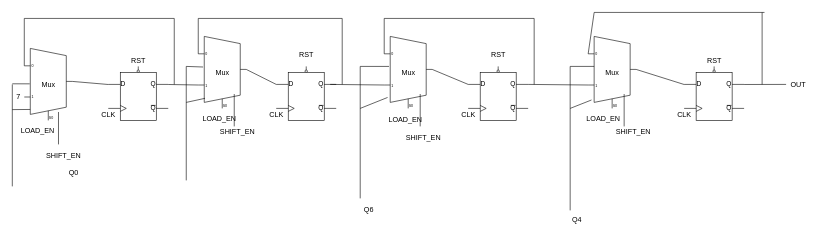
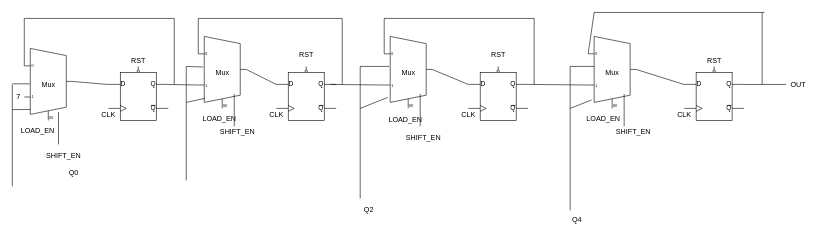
  <mxCell id="0" />
  <mxCell id="1" parent="0" />
  <mxCell id="2" value="" style="verticalLabelPosition=bottom;shadow=0;dashed=0;align=center;html=1;verticalAlign=top;shape=mxgraph.electrical.logic_gates.d_type_flip-flop_with_clear;" vertex="1" parent="1"><mxGeometry x="180" y="110" width="100" height="90" as="geometry" /></mxCell>
  <mxCell id="3" value="Mux" style="shadow=0;dashed=0;align=center;html=1;strokeWidth=1;shape=mxgraph.electrical.abstract.mux2;" vertex="1" parent="1"><mxGeometry x="40" y="80" width="80" height="120" as="geometry" /></mxCell>
  <mxCell id="4" value="Mux" style="shadow=0;dashed=0;align=center;html=1;strokeWidth=1;shape=mxgraph.electrical.abstract.mux2;" vertex="1" parent="1"><mxGeometry x="330" y="60" width="80" height="120" as="geometry" /></mxCell>
  <mxCell id="5" value="Mux" style="shadow=0;dashed=0;align=center;html=1;strokeWidth=1;shape=mxgraph.electrical.abstract.mux2;" vertex="1" parent="1"><mxGeometry x="640" y="60" width="80" height="120" as="geometry" /></mxCell>
  <mxCell id="6" value="Mux" style="shadow=0;dashed=0;align=center;html=1;strokeWidth=1;shape=mxgraph.electrical.abstract.mux2;" vertex="1" parent="1"><mxGeometry x="980" y="60" width="80" height="120" as="geometry" /></mxCell>
  <mxCell id="7" value="" style="endArrow=none;html=1;exitX=1;exitY=0.5;exitDx=0;exitDy=-5;exitPerimeter=0;entryX=0;entryY=0.335;entryDx=0;entryDy=0;entryPerimeter=0;" edge="1" parent="1" source="3" target="2"><mxGeometry width="50" height="50" relative="1" as="geometry"><mxPoint x="120" y="130" as="sourcePoint" /><mxPoint x="170" y="80" as="targetPoint" /></mxGeometry></mxCell>
  <mxCell id="8" value="" style="endArrow=none;html=1;exitX=1;exitY=0.335;exitDx=0;exitDy=0;exitPerimeter=0;entryX=0;entryY=0.65;entryDx=0;entryDy=3;entryPerimeter=0;" edge="1" parent="1" source="2" target="4"><mxGeometry width="50" height="50" relative="1" as="geometry"><mxPoint x="320" y="150" as="sourcePoint" /><mxPoint x="370" y="100" as="targetPoint" /></mxGeometry></mxCell>
  <mxCell id="9" value="" style="endArrow=none;html=1;exitX=1;exitY=0.5;exitDx=0;exitDy=-5;exitPerimeter=0;entryX=0;entryY=0.3;entryDx=0;entryDy=0;entryPerimeter=0;" edge="1" parent="1" source="4"><mxGeometry width="50" height="50" relative="1" as="geometry"><mxPoint x="470" y="140" as="sourcePoint" /><mxPoint x="460" y="140" as="targetPoint" /></mxGeometry></mxCell>
  <mxCell id="10" value="" style="endArrow=none;html=1;exitX=0;exitY=0.217;exitDx=0;exitDy=3;exitPerimeter=0;" edge="1" parent="1" source="3"><mxGeometry width="50" height="50" relative="1" as="geometry"><mxPoint x="40" y="60" as="sourcePoint" /><mxPoint x="40" y="30" as="targetPoint" /></mxGeometry></mxCell>
  <mxCell id="11" value="" style="endArrow=none;html=1;" edge="1" parent="1"><mxGeometry width="50" height="50" relative="1" as="geometry"><mxPoint x="40" y="30" as="sourcePoint" /><mxPoint x="290" y="30" as="targetPoint" /></mxGeometry></mxCell>
  <mxCell id="12" value="" style="endArrow=none;html=1;" edge="1" parent="1"><mxGeometry width="50" height="50" relative="1" as="geometry"><mxPoint x="290" y="30" as="sourcePoint" /><mxPoint x="290" y="140" as="targetPoint" /></mxGeometry></mxCell>
  <mxCell id="13" value="" style="endArrow=none;html=1;" edge="1" parent="1"><mxGeometry width="50" height="50" relative="1" as="geometry"><mxPoint x="330" y="30" as="sourcePoint" /><mxPoint x="570" y="30" as="targetPoint" /></mxGeometry></mxCell>
  <mxCell id="14" value="" style="endArrow=none;html=1;exitX=0;exitY=0.217;exitDx=0;exitDy=3;exitPerimeter=0;" edge="1" parent="1" source="4"><mxGeometry width="50" height="50" relative="1" as="geometry"><mxPoint x="340" y="140" as="sourcePoint" /><mxPoint x="330" y="30" as="targetPoint" /></mxGeometry></mxCell>
  <mxCell id="15" value="" style="endArrow=none;html=1;exitX=0.9;exitY=0.3;exitDx=0;exitDy=0;exitPerimeter=0;entryX=0;entryY=0.65;entryDx=0;entryDy=3;entryPerimeter=0;" edge="1" parent="1" target="5"><mxGeometry width="50" height="50" relative="1" as="geometry"><mxPoint x="550" y="140" as="sourcePoint" /><mxPoint x="680" y="150" as="targetPoint" /></mxGeometry></mxCell>
  <mxCell id="16" value="" style="endArrow=none;html=1;" edge="1" parent="1"><mxGeometry width="50" height="50" relative="1" as="geometry"><mxPoint x="570" y="140" as="sourcePoint" /><mxPoint x="570" y="30" as="targetPoint" /></mxGeometry></mxCell>
  <mxCell id="17" value="" style="endArrow=none;html=1;exitX=0;exitY=0.217;exitDx=0;exitDy=3;exitPerimeter=0;" edge="1" parent="1" source="5"><mxGeometry width="50" height="50" relative="1" as="geometry"><mxPoint x="740" y="90" as="sourcePoint" /><mxPoint x="640" y="30" as="targetPoint" /></mxGeometry></mxCell>
  <mxCell id="18" value="" style="endArrow=none;html=1;" edge="1" parent="1"><mxGeometry width="50" height="50" relative="1" as="geometry"><mxPoint x="640" y="30" as="sourcePoint" /><mxPoint x="890" y="30" as="targetPoint" /></mxGeometry></mxCell>
  <mxCell id="19" value="" style="endArrow=none;html=1;exitX=1;exitY=0.5;exitDx=0;exitDy=-5;exitPerimeter=0;entryX=0;entryY=0.3;entryDx=0;entryDy=0;entryPerimeter=0;" edge="1" parent="1" source="5"><mxGeometry width="50" height="50" relative="1" as="geometry"><mxPoint x="700" y="260" as="sourcePoint" /><mxPoint x="780" y="140" as="targetPoint" /></mxGeometry></mxCell>
  <mxCell id="20" value="" style="endArrow=none;html=1;entryX=0;entryY=0.65;entryDx=0;entryDy=3;entryPerimeter=0;exitX=1;exitY=0.3;exitDx=0;exitDy=0;exitPerimeter=0;" edge="1" parent="1" target="6"><mxGeometry width="50" height="50" relative="1" as="geometry"><mxPoint x="880" y="140" as="sourcePoint" /><mxPoint x="90" y="230" as="targetPoint" /></mxGeometry></mxCell>
  <mxCell id="21" value="" style="endArrow=none;html=1;" edge="1" parent="1"><mxGeometry width="50" height="50" relative="1" as="geometry"><mxPoint x="890" y="140" as="sourcePoint" /><mxPoint x="890" y="30" as="targetPoint" /></mxGeometry></mxCell>
  <mxCell id="22" value="" style="endArrow=none;html=1;exitX=1;exitY=0.5;exitDx=0;exitDy=-5;exitPerimeter=0;entryX=0;entryY=0.335;entryDx=0;entryDy=0;entryPerimeter=0;" edge="1" parent="1" source="6"><mxGeometry width="50" height="50" relative="1" as="geometry"><mxPoint x="1070" y="110" as="sourcePoint" /><mxPoint x="1140" y="140.15" as="targetPoint" /></mxGeometry></mxCell>
  <mxCell id="23" value="" style="endArrow=none;html=1;" edge="1" parent="1"><mxGeometry width="50" height="50" relative="1" as="geometry"><mxPoint x="990" y="20" as="sourcePoint" /><mxPoint x="1274" y="20" as="targetPoint" /></mxGeometry></mxCell>
  <mxCell id="24" value="" style="endArrow=none;html=1;entryX=0;entryY=0.217;entryDx=0;entryDy=3;entryPerimeter=0;" edge="1" parent="1" target="6"><mxGeometry width="50" height="50" relative="1" as="geometry"><mxPoint x="990" y="20" as="sourcePoint" /><mxPoint x="1130" y="10" as="targetPoint" /></mxGeometry></mxCell>
  <mxCell id="25" value="" style="endArrow=none;html=1;exitX=1;exitY=0.335;exitDx=0;exitDy=0;exitPerimeter=0;" edge="1" parent="1"><mxGeometry width="50" height="50" relative="1" as="geometry"><mxPoint x="1240" y="140.15" as="sourcePoint" /><mxPoint x="1310" y="140" as="targetPoint" /></mxGeometry></mxCell>
  <mxCell id="26" value="" style="endArrow=none;html=1;" edge="1" parent="1"><mxGeometry width="50" height="50" relative="1" as="geometry"><mxPoint x="1270" y="20" as="sourcePoint" /><mxPoint x="1270" y="140" as="targetPoint" /></mxGeometry></mxCell>
  <mxCell id="27" value="" style="endArrow=none;html=1;entryX=0.713;entryY=0.883;entryDx=0;entryDy=0;entryPerimeter=0;" edge="1" parent="1" target="3"><mxGeometry width="50" height="50" relative="1" as="geometry"><mxPoint x="97" y="240" as="sourcePoint" /><mxPoint x="140" y="250" as="targetPoint" /><Array as="points"><mxPoint x="97" y="186" /></Array></mxGeometry></mxCell>
  <mxCell id="28" value="" style="endArrow=none;html=1;exitX=0.113;exitY=0.492;exitDx=0;exitDy=0;exitPerimeter=0;" edge="1" parent="1" source="3"><mxGeometry width="50" height="50" relative="1" as="geometry"><mxPoint x="30" y="320" as="sourcePoint" /><mxPoint x="20" y="139" as="targetPoint" /></mxGeometry></mxCell>
  <mxCell id="29" value="" style="endArrow=none;html=1;entryX=0.1;entryY=0.425;entryDx=0;entryDy=0;entryPerimeter=0;" edge="1" parent="1" target="4"><mxGeometry width="50" height="50" relative="1" as="geometry"><mxPoint x="310" y="110" as="sourcePoint" /><mxPoint x="380" y="190" as="targetPoint" /></mxGeometry></mxCell>
  <mxCell id="30" value="" style="endArrow=none;html=1;entryX=0.1;entryY=0.417;entryDx=0;entryDy=0;entryPerimeter=0;" edge="1" parent="1" target="5"><mxGeometry width="50" height="50" relative="1" as="geometry"><mxPoint x="600" y="110" as="sourcePoint" /><mxPoint x="630" y="110" as="targetPoint" /></mxGeometry></mxCell>
  <mxCell id="31" value="" style="endArrow=none;html=1;" edge="1" parent="1"><mxGeometry width="50" height="50" relative="1" as="geometry"><mxPoint x="950" y="110" as="sourcePoint" /><mxPoint x="990" y="110" as="targetPoint" /></mxGeometry></mxCell>
  <mxCell id="32" value="" style="endArrow=none;html=1;" edge="1" parent="1"><mxGeometry width="50" height="50" relative="1" as="geometry"><mxPoint x="20" y="310" as="sourcePoint" /><mxPoint x="20" y="140" as="targetPoint" /></mxGeometry></mxCell>
  <mxCell id="33" value="" style="endArrow=none;html=1;" edge="1" parent="1"><mxGeometry width="50" height="50" relative="1" as="geometry"><mxPoint x="310" y="300" as="sourcePoint" /><mxPoint x="310" y="110" as="targetPoint" /></mxGeometry></mxCell>
  <mxCell id="34" value="" style="endArrow=none;html=1;" edge="1" parent="1"><mxGeometry width="50" height="50" relative="1" as="geometry"><mxPoint x="600" y="330" as="sourcePoint" /><mxPoint x="600" y="110" as="targetPoint" /></mxGeometry></mxCell>
  <mxCell id="35" value="" style="endArrow=none;html=1;" edge="1" parent="1"><mxGeometry width="50" height="50" relative="1" as="geometry"><mxPoint x="950" y="350" as="sourcePoint" /><mxPoint x="950" y="110" as="targetPoint" /></mxGeometry></mxCell>
  <mxCell id="36" value="" style="endArrow=none;html=1;entryX=0.713;entryY=0.883;entryDx=0;entryDy=0;entryPerimeter=0;" edge="1" parent="1"><mxGeometry width="50" height="50" relative="1" as="geometry"><mxPoint x="390" y="210" as="sourcePoint" /><mxPoint x="390.04" y="155.96" as="targetPoint" /><Array as="points"><mxPoint x="390" y="156" /></Array></mxGeometry></mxCell>
  <mxCell id="37" value="" style="endArrow=none;html=1;entryX=0.713;entryY=0.883;entryDx=0;entryDy=0;entryPerimeter=0;" edge="1" parent="1"><mxGeometry width="50" height="50" relative="1" as="geometry"><mxPoint x="700" y="210" as="sourcePoint" /><mxPoint x="700.04" y="155.96" as="targetPoint" /><Array as="points"><mxPoint x="700" y="156" /></Array></mxGeometry></mxCell>
  <mxCell id="38" value="" style="endArrow=none;html=1;entryX=0.713;entryY=0.883;entryDx=0;entryDy=0;entryPerimeter=0;" edge="1" parent="1"><mxGeometry width="50" height="50" relative="1" as="geometry"><mxPoint x="1040" y="210" as="sourcePoint" /><mxPoint x="1040.04" y="155.96" as="targetPoint" /><Array as="points"><mxPoint x="1040" y="156" /></Array></mxGeometry></mxCell>
  <mxCell id="39" value="" style="verticalLabelPosition=bottom;shadow=0;dashed=0;align=center;html=1;verticalAlign=top;shape=mxgraph.electrical.logic_gates.d_type_flip-flop_with_clear;" vertex="1" parent="1"><mxGeometry x="460" y="110" width="100" height="90" as="geometry" /></mxCell>
  <mxCell id="40" value="" style="verticalLabelPosition=bottom;shadow=0;dashed=0;align=center;html=1;verticalAlign=top;shape=mxgraph.electrical.logic_gates.d_type_flip-flop_with_clear;" vertex="1" parent="1"><mxGeometry x="780" y="110" width="100" height="90" as="geometry" /></mxCell>
  <mxCell id="41" value="" style="verticalLabelPosition=bottom;shadow=0;dashed=0;align=center;html=1;verticalAlign=top;shape=mxgraph.electrical.logic_gates.d_type_flip-flop_with_clear;" vertex="1" parent="1"><mxGeometry x="1140" y="110" width="100" height="90" as="geometry" /></mxCell>
  <mxCell id="42" value="RST" style="text;html=1;align=center;verticalAlign=middle;resizable=0;points=[];autosize=1;" vertex="1" parent="1"><mxGeometry x="210" y="90" width="40" height="20" as="geometry" /></mxCell>
  <mxCell id="43" value="RST" style="text;html=1;align=center;verticalAlign=middle;resizable=0;points=[];autosize=1;" vertex="1" parent="1"><mxGeometry x="490" y="80" width="40" height="20" as="geometry" /></mxCell>
  <mxCell id="44" value="RST" style="text;html=1;align=center;verticalAlign=middle;resizable=0;points=[];autosize=1;" vertex="1" parent="1"><mxGeometry x="810" y="80" width="40" height="20" as="geometry" /></mxCell>
  <mxCell id="45" value="RST" style="text;html=1;align=center;verticalAlign=middle;resizable=0;points=[];autosize=1;" vertex="1" parent="1"><mxGeometry x="1170" y="90" width="40" height="20" as="geometry" /></mxCell>
  <mxCell id="46" value="Q0" style="text;html=1;align=center;verticalAlign=middle;resizable=0;points=[];autosize=1;" vertex="1" parent="1"><mxGeometry x="107" y="278" width="30" height="20" as="geometry" /></mxCell>
- <mxCell id="47" value="Q6" style="text;html=1;align=center;verticalAlign=middle;resizable=0;points=[];autosize=1;" vertex="1" parent="1"><mxGeometry x="599" y="340" width="30" height="20" as="geometry" /></mxCell>
+ <mxCell id="47" value="Q2" style="text;html=1;align=center;verticalAlign=middle;resizable=0;points=[];autosize=1;" vertex="1" parent="1"><mxGeometry x="599" y="340" width="30" height="20" as="geometry" /></mxCell>
  <mxCell id="48" value="Q4" style="text;html=1;align=center;verticalAlign=middle;resizable=0;points=[];autosize=1;" vertex="1" parent="1"><mxGeometry x="946" y="356" width="30" height="20" as="geometry" /></mxCell>
  <mxCell id="49" value="LOAD_EN" style="text;html=1;align=center;verticalAlign=middle;resizable=0;points=[];autosize=1;" vertex="1" parent="1"><mxGeometry x="27" y="207" width="70" height="20" as="geometry" /></mxCell>
  <mxCell id="50" value="SHIFT_EN" style="text;html=1;align=center;verticalAlign=middle;resizable=0;points=[];autosize=1;" vertex="1" parent="1"><mxGeometry x="70" y="250" width="70" height="20" as="geometry" /></mxCell>
  <mxCell id="51" value="SHIFT_EN" style="text;html=1;align=center;verticalAlign=middle;resizable=0;points=[];autosize=1;" vertex="1" parent="1"><mxGeometry x="360" y="210" width="70" height="20" as="geometry" /></mxCell>
  <mxCell id="52" value="SHIFT_EN" style="text;html=1;align=center;verticalAlign=middle;resizable=0;points=[];autosize=1;" vertex="1" parent="1"><mxGeometry x="670" y="220" width="70" height="20" as="geometry" /></mxCell>
  <mxCell id="53" value="SHIFT_EN" style="text;html=1;align=center;verticalAlign=middle;resizable=0;points=[];autosize=1;" vertex="1" parent="1"><mxGeometry x="1020" y="210" width="70" height="20" as="geometry" /></mxCell>
  <mxCell id="54" value="LOAD_EN" style="text;html=1;align=center;verticalAlign=middle;resizable=0;points=[];autosize=1;" vertex="1" parent="1"><mxGeometry x="330" y="187" width="70" height="20" as="geometry" /></mxCell>
  <mxCell id="55" value="LOAD_EN" style="text;html=1;align=center;verticalAlign=middle;resizable=0;points=[];autosize=1;" vertex="1" parent="1"><mxGeometry x="640" y="190" width="70" height="20" as="geometry" /></mxCell>
  <mxCell id="56" value="LOAD_EN" style="text;html=1;align=center;verticalAlign=middle;resizable=0;points=[];autosize=1;" vertex="1" parent="1"><mxGeometry x="970" y="187" width="70" height="20" as="geometry" /></mxCell>
  <mxCell id="57" value="CLK" style="text;html=1;align=center;verticalAlign=middle;resizable=0;points=[];autosize=1;" vertex="1" parent="1"><mxGeometry x="160" y="180" width="40" height="20" as="geometry" /></mxCell>
  <mxCell id="58" value="CLK" style="text;html=1;align=center;verticalAlign=middle;resizable=0;points=[];autosize=1;" vertex="1" parent="1"><mxGeometry x="440" y="180" width="40" height="20" as="geometry" /></mxCell>
  <mxCell id="59" value="CLK" style="text;html=1;align=center;verticalAlign=middle;resizable=0;points=[];autosize=1;" vertex="1" parent="1"><mxGeometry x="760" y="180" width="40" height="20" as="geometry" /></mxCell>
  <mxCell id="60" value="CLK" style="text;html=1;align=center;verticalAlign=middle;resizable=0;points=[];autosize=1;" vertex="1" parent="1"><mxGeometry x="1120" y="180" width="40" height="20" as="geometry" /></mxCell>
  <mxCell id="61" value="OUT" style="text;html=1;align=center;verticalAlign=middle;resizable=0;points=[];autosize=1;" vertex="1" parent="1"><mxGeometry x="1310" y="130" width="40" height="20" as="geometry" /></mxCell>
  <mxCell id="62" value="7" style="text;html=1;align=center;verticalAlign=middle;resizable=0;points=[];autosize=1;" vertex="1" parent="1"><mxGeometry x="20" y="150" width="20" height="20" as="geometry" /></mxCell>
  <mxCell id="63" value="" style="endArrow=none;html=1;entryX=0.123;entryY=0.848;entryDx=0;entryDy=0;entryPerimeter=0;" edge="1" parent="1" target="3"><mxGeometry width="50" height="50" relative="1" as="geometry"><mxPoint x="20" y="182" as="sourcePoint" /><mxPoint x="70" y="400" as="targetPoint" /></mxGeometry></mxCell>
  <mxCell id="64" value="" style="endArrow=none;html=1;entryX=0.141;entryY=0.86;entryDx=0;entryDy=0;entryPerimeter=0;" edge="1" parent="1" target="4"><mxGeometry width="50" height="50" relative="1" as="geometry"><mxPoint x="310" y="170" as="sourcePoint" /><mxPoint x="370" y="220" as="targetPoint" /></mxGeometry></mxCell>
  <mxCell id="65" value="" style="endArrow=none;html=1;entryX=0.07;entryY=0.848;entryDx=0;entryDy=0;entryPerimeter=0;" edge="1" parent="1" target="5"><mxGeometry width="50" height="50" relative="1" as="geometry"><mxPoint x="600" y="180" as="sourcePoint" /><mxPoint x="770" y="320" as="targetPoint" /></mxGeometry></mxCell>
  <mxCell id="66" value="" style="endArrow=none;html=1;entryX=0.07;entryY=0.883;entryDx=0;entryDy=0;entryPerimeter=0;" edge="1" parent="1" target="6"><mxGeometry width="50" height="50" relative="1" as="geometry"><mxPoint x="950" y="180" as="sourcePoint" /><mxPoint x="1190" y="300" as="targetPoint" /></mxGeometry></mxCell>
